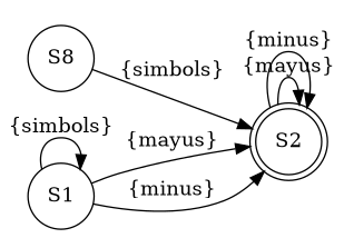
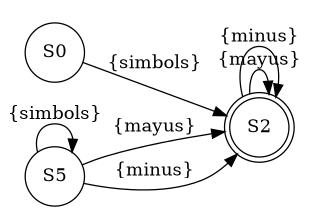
  digraph {
    rankdir=LR
    node [shape=circle]
    S2 [shape=doublecircle]
-   S0 [label=S8]
-   S1
+   S0
+   S1 [label=S5]
    S2 -> S2 [label="\{mayus\}"]
    S2 -> S2 [label="\{minus\}"]
    S0 -> S2 [label="\{simbols\}"]
    S1 -> S2 [label="\{mayus\}"]
    S1 -> S2 [label="\{minus\}"]
    S1 -> S1 [label="\{simbols\}"]
  }
